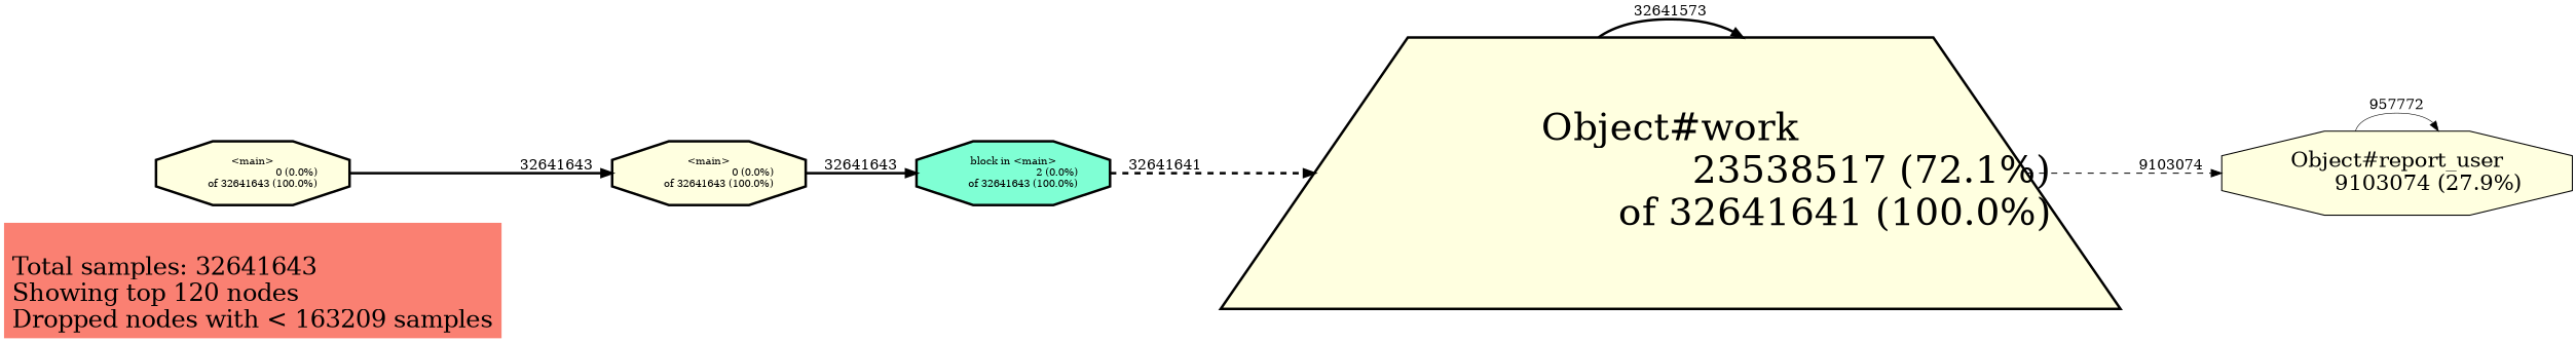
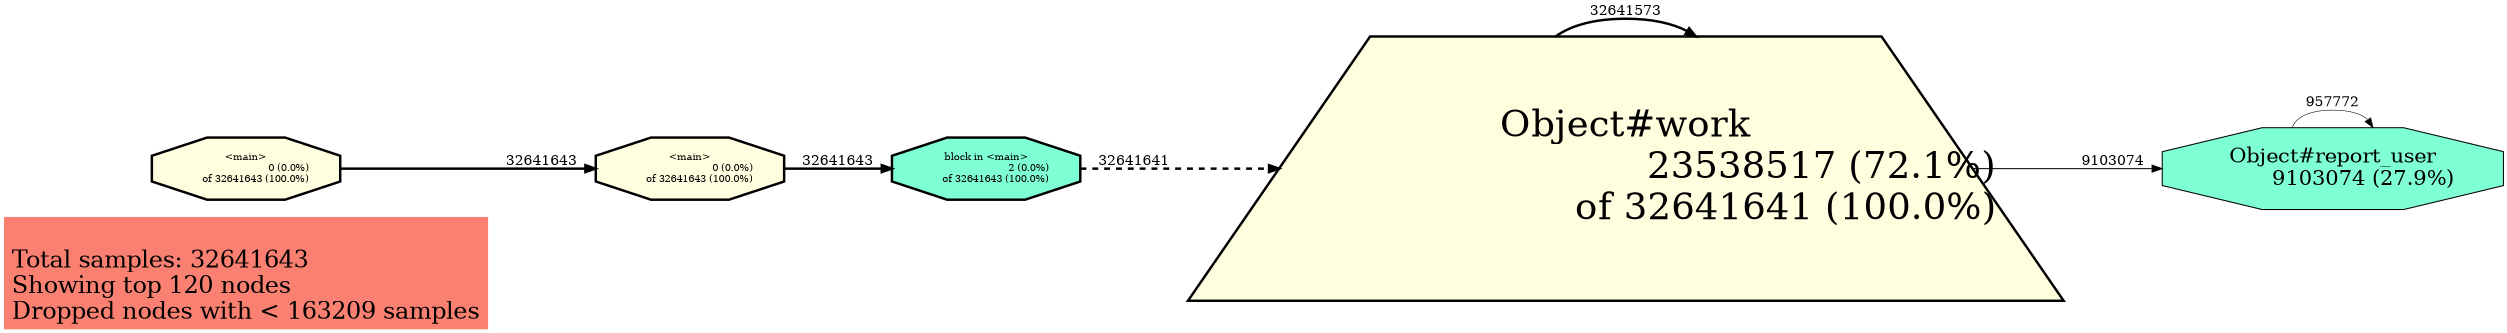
  digraph {
    rankdir=LR
    node [fillcolor=lightyellow fontsize=10.0 shape=octagon style=filled penwidth=2.5]
    edge [penwidth=2.5 style=solid weight=32641643]
    n1 [fillcolor=salmon fontsize=24 label="\nTotal samples: 32641643\lShowing top 120 nodes\lDropped nodes with < 163209 samples\l" shape=plaintext penwidth=""]
    n2 [fillcolor=aquamarine fontsize=10.000002379074308 label="block in <main>\n2 (0.0%)\rof 32641643 (100.0%)\r"]
    n3 [fontsize=38.0 label="Object#work\n23538517 (72.1%)\rof 32641641 (100.0%)\r" penwidth=2.4999998774571486 shape=trapezium]
-   n4 [fontsize=20.82844473922308 label="Object#report_user\n9103074 (27.9%)\r" penwidth=1.0577583211727424]
+   n4 [fillcolor=aquamarine fontsize=20.82844473922308 label="Object#report_user\n9103074 (27.9%)\r" penwidth=1.0577583211727424]
    n5 [label="<main>\n0 (0.0%)\rof 32641643 (100.0%)\r"]
    n6 [label="<main>\n0 (0.0%)\rof 32641643 (100.0%)\r"]
    n2 -> n3 [label=32641641 penwidth=2.4999998774571486 style=dashed weight=32641641]
    n3 -> n3 [label=32641573 penwidth=2.499995711000209 weight=32641573]
-   n3 -> n4 [label=9103074 penwidth=1.0577583211727424 style=dashed weight=9103074]
+   n3 -> n4 [label=9103074 penwidth=1.0577583211727424 weight=9103074]
    n4 -> n4 [label=957772 penwidth=0.5586840558240282 weight=957772]
    n5 -> n2 [label=32641643]
    n6 -> n5 [label=32641643]
  }
